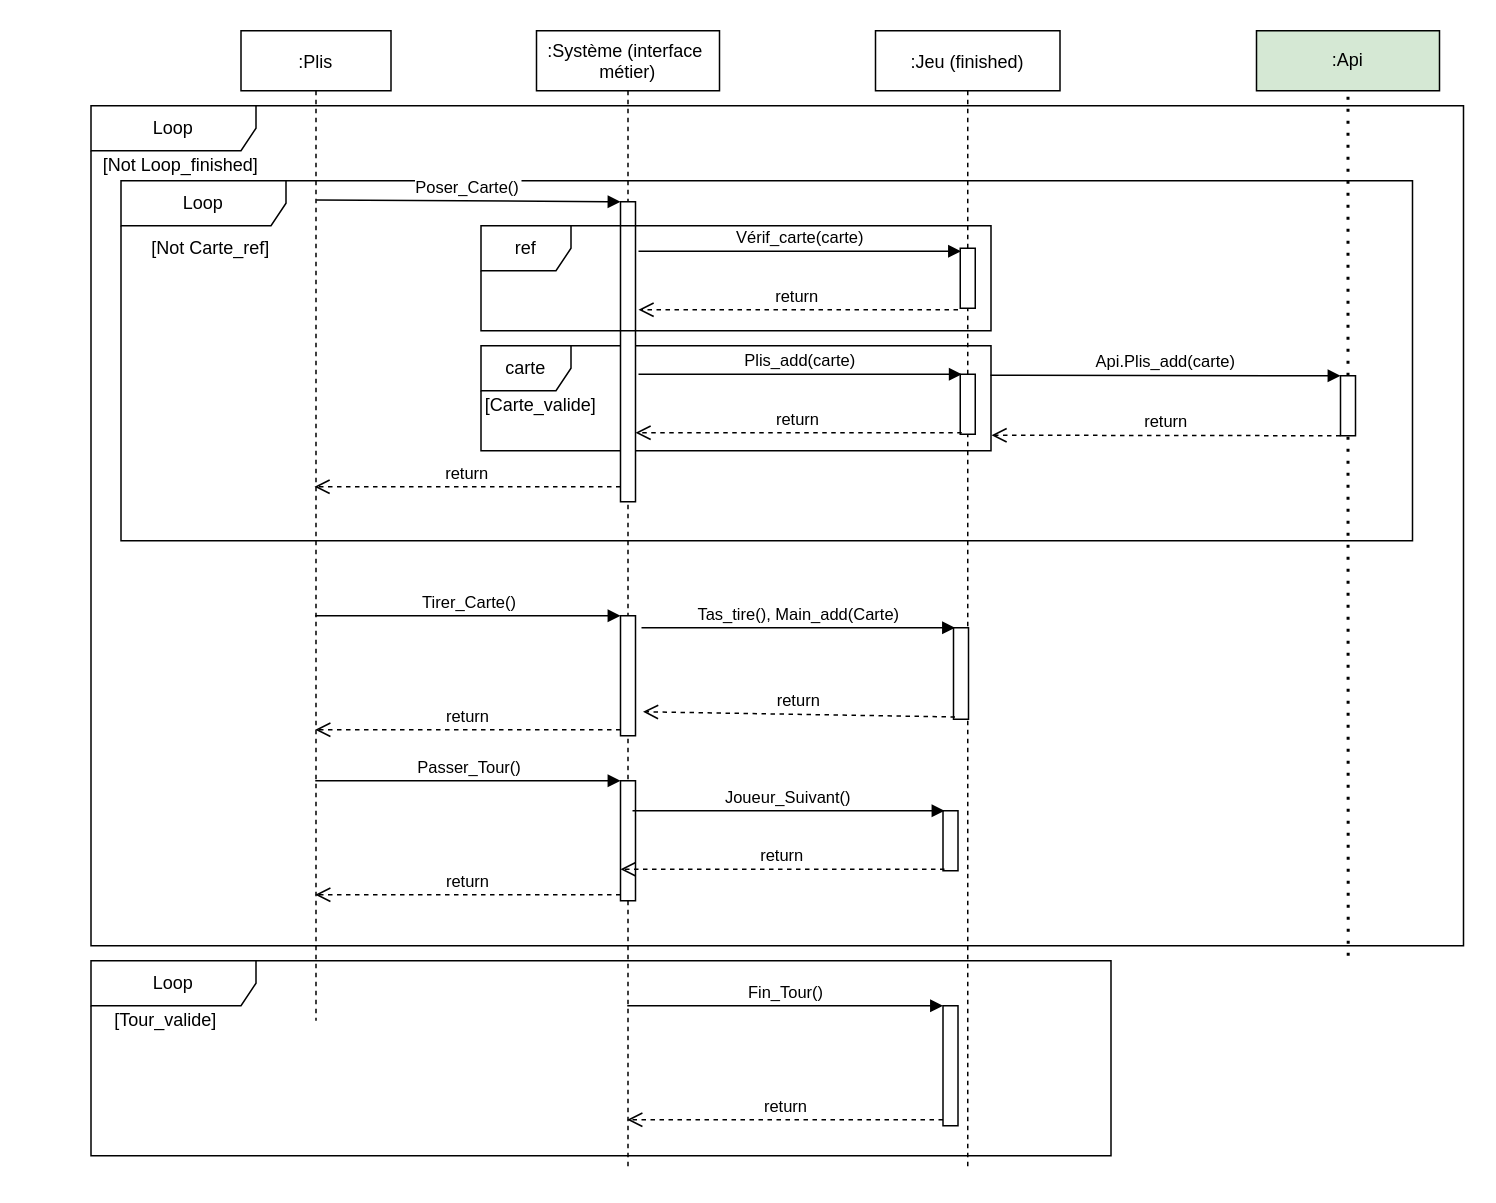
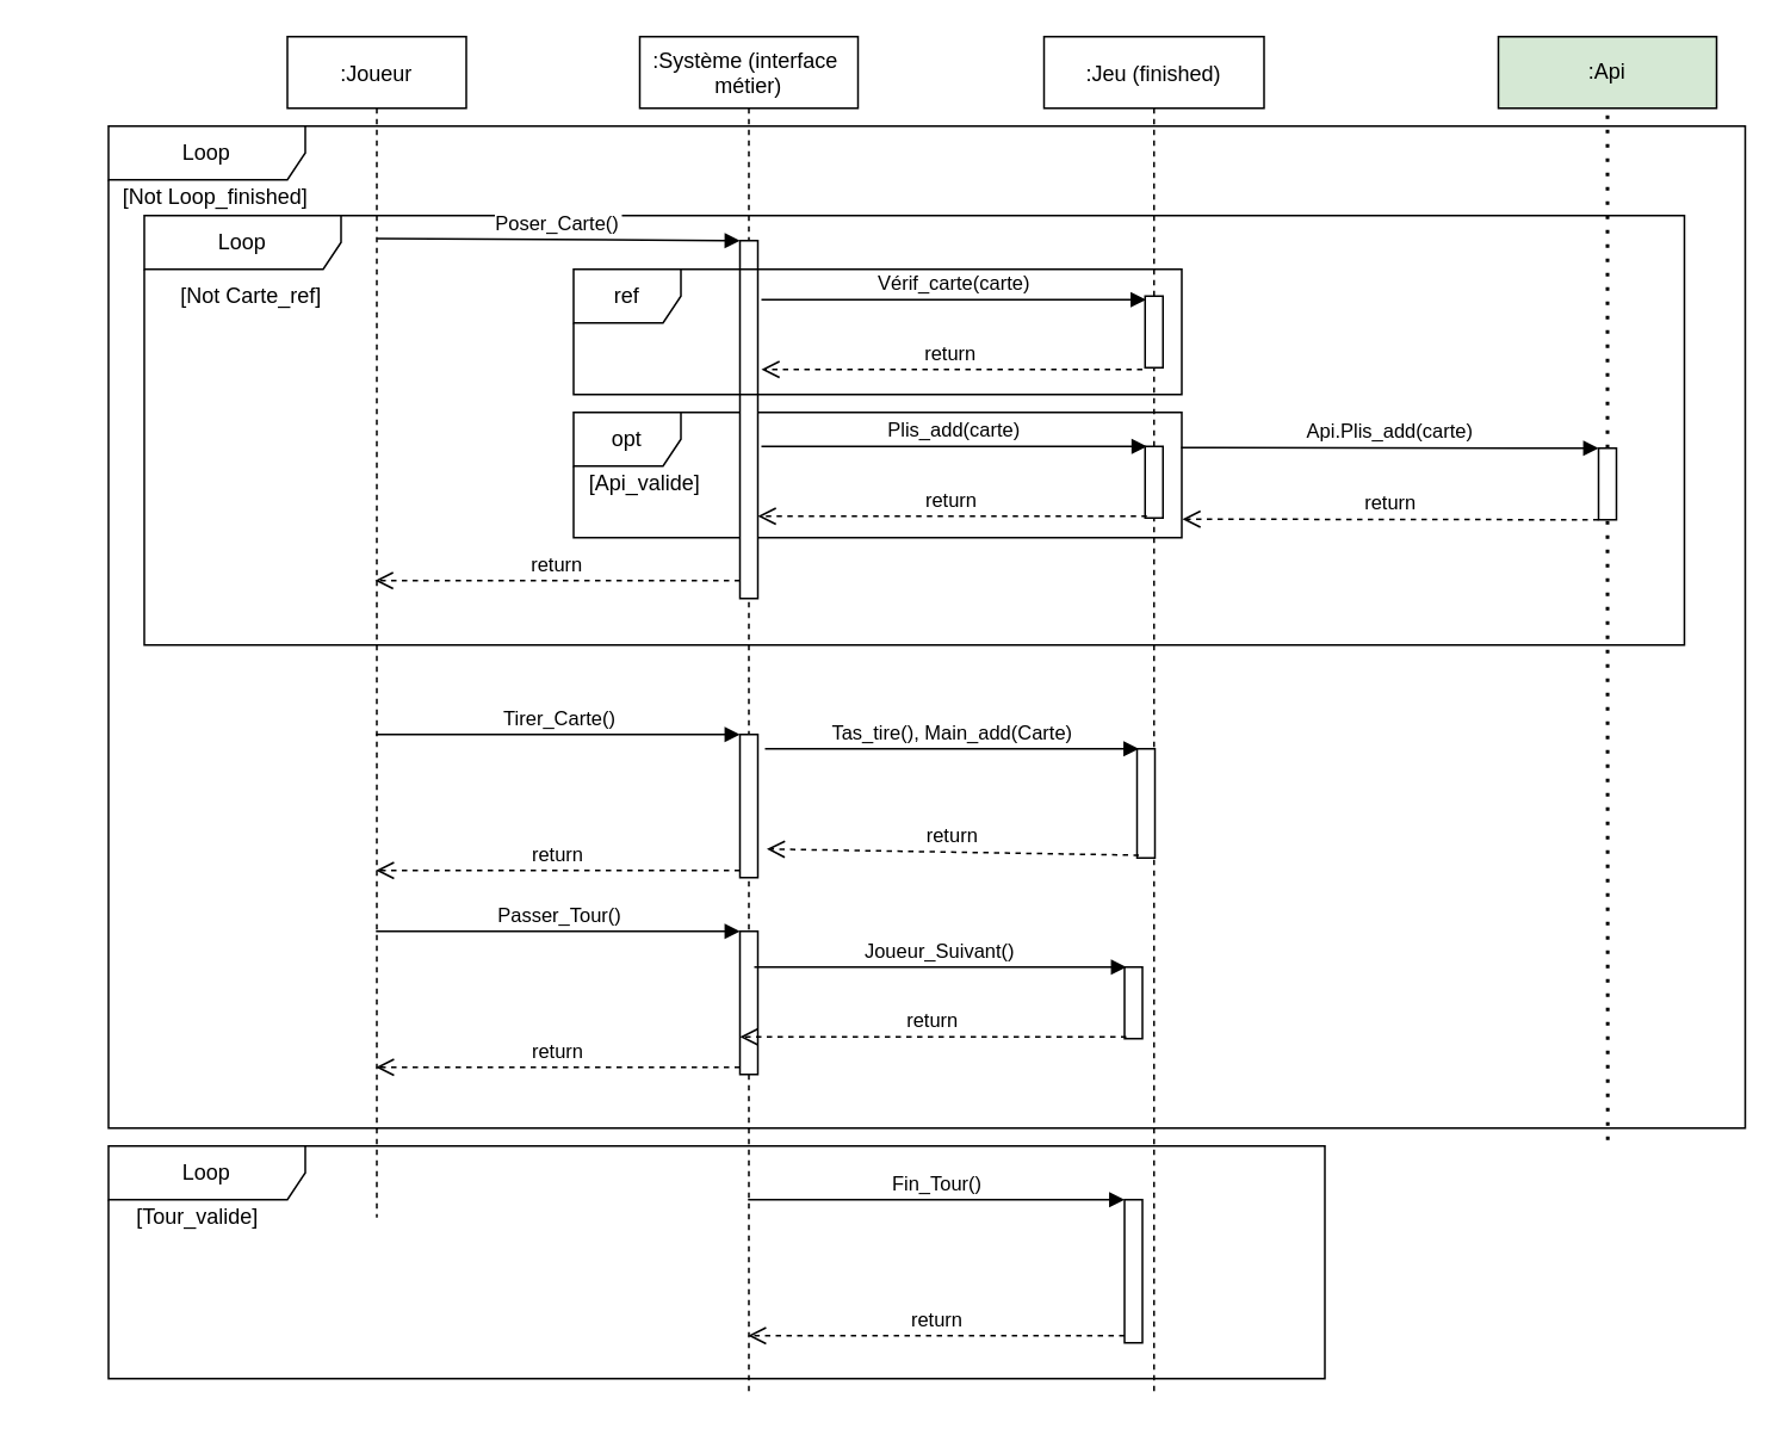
  <mxCell id="0" />
  <mxCell id="1" parent="0" />
  <mxCell id="2" value="Loop" style="shape=umlFrame;whiteSpace=wrap;html=1;width=110;height=30;" parent="1" vertex="1"><mxGeometry x="60" y="70" width="915" height="560" as="geometry" /></mxCell>
  <mxCell id="3" value="Loop" style="shape=umlFrame;whiteSpace=wrap;html=1;width=110;height=30;" parent="1" vertex="1"><mxGeometry x="80" y="120" width="861" height="240" as="geometry" /></mxCell>
- <mxCell id="4" value="carte" style="shape=umlFrame;whiteSpace=wrap;html=1;" parent="1" vertex="1"><mxGeometry x="320" y="230" width="340" height="70" as="geometry" /></mxCell>
- <mxCell id="5" value=":Plis" style="shape=umlLifeline;perimeter=lifelinePerimeter;container=1;collapsible=0;recursiveResize=0;rounded=0;shadow=0;strokeWidth=1;" parent="1" vertex="1"><mxGeometry x="160" y="20" width="100" height="660" as="geometry" /></mxCell>
+ <mxCell id="4" value="opt" style="shape=umlFrame;whiteSpace=wrap;html=1;" parent="1" vertex="1"><mxGeometry x="320" y="230" width="340" height="70" as="geometry" /></mxCell>
+ <mxCell id="5" value=":Joueur" style="shape=umlLifeline;perimeter=lifelinePerimeter;container=1;collapsible=0;recursiveResize=0;rounded=0;shadow=0;strokeWidth=1;" parent="1" vertex="1"><mxGeometry x="160" y="20" width="100" height="660" as="geometry" /></mxCell>
  <mxCell id="6" value=":Système (interface &#10;métier)" style="shape=umlLifeline;perimeter=lifelinePerimeter;container=1;collapsible=0;recursiveResize=0;rounded=0;shadow=0;strokeWidth=1;" parent="1" vertex="1"><mxGeometry x="357" y="20" width="122" height="760" as="geometry" /></mxCell>
  <mxCell id="7" value="" style="points=[];perimeter=orthogonalPerimeter;rounded=0;shadow=0;strokeWidth=1;" parent="6" vertex="1"><mxGeometry x="56" y="114" width="10" height="200" as="geometry" /></mxCell>
  <mxCell id="8" value="" style="html=1;points=[];perimeter=orthogonalPerimeter;" parent="6" vertex="1"><mxGeometry x="56" y="390" width="10" height="80" as="geometry" /></mxCell>
  <mxCell id="9" value="" style="html=1;points=[];perimeter=orthogonalPerimeter;" parent="6" vertex="1"><mxGeometry x="56" y="500" width="10" height="80" as="geometry" /></mxCell>
  <mxCell id="10" value="return" style="verticalAlign=bottom;endArrow=open;dashed=1;endSize=8;exitX=0;exitY=0.95;shadow=0;strokeWidth=1;" parent="1" source="7" edge="1"><mxGeometry relative="1" as="geometry"><mxPoint x="209" y="324" as="targetPoint" /></mxGeometry></mxCell>
  <mxCell id="11" value="Poser_Carte()" style="verticalAlign=bottom;endArrow=block;entryX=0;entryY=0;shadow=0;strokeWidth=1;exitX=0.502;exitY=0.171;exitDx=0;exitDy=0;exitPerimeter=0;" parent="1" target="7" edge="1" source="5"><mxGeometry relative="1" as="geometry"><mxPoint x="215" y="140" as="sourcePoint" /></mxGeometry></mxCell>
  <mxCell id="12" value=":Jeu (finished)" style="shape=umlLifeline;perimeter=lifelinePerimeter;container=1;collapsible=0;recursiveResize=0;rounded=0;shadow=0;strokeWidth=1;" parent="1" vertex="1"><mxGeometry x="583" y="20" width="123" height="760" as="geometry" /></mxCell>
  <mxCell id="13" value="" style="points=[];perimeter=orthogonalPerimeter;rounded=0;shadow=0;strokeWidth=1;" parent="12" vertex="1"><mxGeometry x="56.5" y="229" width="10" height="40" as="geometry" /></mxCell>
  <mxCell id="14" value="" style="points=[];perimeter=orthogonalPerimeter;rounded=0;shadow=0;strokeWidth=1;" parent="12" vertex="1"><mxGeometry x="45" y="520" width="10" height="40" as="geometry" /></mxCell>
  <mxCell id="15" value="Joueur_Suivant()" style="verticalAlign=bottom;endArrow=block;shadow=0;strokeWidth=1;entryX=0.1;entryY=0;entryDx=0;entryDy=0;entryPerimeter=0;" parent="12" target="14" edge="1"><mxGeometry relative="1" as="geometry"><mxPoint x="-162" y="520" as="sourcePoint" /><mxPoint x="40" y="520" as="targetPoint" /></mxGeometry></mxCell>
  <mxCell id="16" value="return" style="verticalAlign=bottom;endArrow=open;dashed=1;endSize=8;exitX=0.1;exitY=0.975;shadow=0;strokeWidth=1;exitDx=0;exitDy=0;exitPerimeter=0;" parent="12" source="14" edge="1"><mxGeometry relative="1" as="geometry"><mxPoint x="-170" y="559" as="targetPoint" /><mxPoint y="550" as="sourcePoint" /></mxGeometry></mxCell>
  <mxCell id="17" value="" style="html=1;points=[];perimeter=orthogonalPerimeter;" parent="12" vertex="1"><mxGeometry x="45" y="650" width="10" height="80" as="geometry" /></mxCell>
  <mxCell id="18" value="Plis_add(carte)" style="verticalAlign=bottom;endArrow=block;shadow=0;strokeWidth=1;entryX=0.1;entryY=0;entryDx=0;entryDy=0;entryPerimeter=0;" parent="1" target="13" edge="1"><mxGeometry relative="1" as="geometry"><mxPoint x="425" y="249" as="sourcePoint" /><mxPoint x="630" y="250" as="targetPoint" /></mxGeometry></mxCell>
  <mxCell id="19" value="return" style="verticalAlign=bottom;endArrow=open;dashed=1;endSize=8;exitX=0.1;exitY=0.975;shadow=0;strokeWidth=1;exitDx=0;exitDy=0;exitPerimeter=0;" parent="1" source="13" edge="1"><mxGeometry relative="1" as="geometry"><mxPoint x="423" y="288" as="targetPoint" /><mxPoint x="590" y="280" as="sourcePoint" /></mxGeometry></mxCell>
  <mxCell id="20" value="ref" style="shape=umlFrame;whiteSpace=wrap;html=1;" parent="1" vertex="1"><mxGeometry x="320" y="150" width="340" height="70" as="geometry" /></mxCell>
- <mxCell id="21" value="[Carte_valide]" style="text;html=1;strokeColor=none;fillColor=none;align=center;verticalAlign=middle;whiteSpace=wrap;rounded=0;" parent="1" vertex="1"><mxGeometry x="270" y="260" width="180" height="20" as="geometry" /></mxCell>
+ <mxCell id="21" value="[Api_valide]" style="text;html=1;strokeColor=none;fillColor=none;align=center;verticalAlign=middle;whiteSpace=wrap;rounded=0;" parent="1" vertex="1"><mxGeometry x="270" y="260" width="180" height="20" as="geometry" /></mxCell>
  <mxCell id="22" value="[Not Carte_ref]" style="text;html=1;strokeColor=none;fillColor=none;align=center;verticalAlign=middle;whiteSpace=wrap;rounded=0;" parent="1" vertex="1"><mxGeometry x="50" y="155" width="180" height="20" as="geometry" /></mxCell>
  <mxCell id="23" value="Tirer_Carte()" style="html=1;verticalAlign=bottom;endArrow=block;entryX=0;entryY=0;" parent="1" source="5" target="8" edge="1"><mxGeometry relative="1" as="geometry"><mxPoint x="335" y="410" as="sourcePoint" /></mxGeometry></mxCell>
  <mxCell id="24" value="return" style="html=1;verticalAlign=bottom;endArrow=open;dashed=1;endSize=8;exitX=0;exitY=0.95;" parent="1" source="8" target="5" edge="1"><mxGeometry relative="1" as="geometry"><mxPoint x="335" y="486" as="targetPoint" /></mxGeometry></mxCell>
  <mxCell id="25" value="" style="points=[];perimeter=orthogonalPerimeter;rounded=0;shadow=0;strokeWidth=1;" parent="1" vertex="1"><mxGeometry x="635" y="418" width="10" height="61" as="geometry" /></mxCell>
  <mxCell id="26" value="Tas_tire(), Main_add(Carte)" style="verticalAlign=bottom;endArrow=block;shadow=0;strokeWidth=1;entryX=0.1;entryY=0;entryDx=0;entryDy=0;entryPerimeter=0;" parent="1" target="25" edge="1"><mxGeometry relative="1" as="geometry"><mxPoint x="427" y="418" as="sourcePoint" /><mxPoint x="630" y="430" as="targetPoint" /></mxGeometry></mxCell>
  <mxCell id="27" value="return" style="verticalAlign=bottom;endArrow=open;dashed=1;endSize=8;exitX=0.1;exitY=0.975;shadow=0;strokeWidth=1;exitDx=0;exitDy=0;exitPerimeter=0;" parent="1" source="25" edge="1"><mxGeometry relative="1" as="geometry"><mxPoint x="428" y="474" as="targetPoint" /><mxPoint x="590" y="460" as="sourcePoint" /></mxGeometry></mxCell>
  <mxCell id="28" value="Passer_Tour()" style="html=1;verticalAlign=bottom;endArrow=block;entryX=0;entryY=0;" parent="1" source="5" target="9" edge="1"><mxGeometry relative="1" as="geometry"><mxPoint x="335" y="520" as="sourcePoint" /></mxGeometry></mxCell>
  <mxCell id="29" value="return" style="html=1;verticalAlign=bottom;endArrow=open;dashed=1;endSize=8;exitX=0;exitY=0.95;" parent="1" source="9" target="5" edge="1"><mxGeometry relative="1" as="geometry"><mxPoint x="335" y="596" as="targetPoint" /></mxGeometry></mxCell>
  <mxCell id="30" value="[Not Loop_finished]" style="text;html=1;strokeColor=none;fillColor=none;align=center;verticalAlign=middle;whiteSpace=wrap;rounded=0;" parent="1" vertex="1"><mxGeometry x="30" y="100" width="180" height="20" as="geometry" /></mxCell>
  <mxCell id="31" value="Fin_Tour()" style="html=1;verticalAlign=bottom;endArrow=block;entryX=0;entryY=0;" parent="1" source="6" target="17" edge="1"><mxGeometry relative="1" as="geometry"><mxPoint x="565" y="670" as="sourcePoint" /></mxGeometry></mxCell>
  <mxCell id="32" value="return" style="html=1;verticalAlign=bottom;endArrow=open;dashed=1;endSize=8;exitX=0;exitY=0.95;" parent="1" source="17" target="6" edge="1"><mxGeometry relative="1" as="geometry"><mxPoint x="565" y="746" as="targetPoint" /></mxGeometry></mxCell>
  <mxCell id="33" value="Loop" style="shape=umlFrame;whiteSpace=wrap;html=1;width=110;height=30;" parent="1" vertex="1"><mxGeometry x="60" y="640" width="680" height="130" as="geometry" /></mxCell>
  <mxCell id="34" value="[Tour_valide]" style="text;html=1;strokeColor=none;fillColor=none;align=center;verticalAlign=middle;whiteSpace=wrap;rounded=0;" parent="1" vertex="1"><mxGeometry x="20" y="670" width="180" height="20" as="geometry" /></mxCell>
  <mxCell id="35" value="" style="points=[];perimeter=orthogonalPerimeter;rounded=0;shadow=0;strokeWidth=1;" parent="1" vertex="1"><mxGeometry x="639.5" y="165" width="10" height="40" as="geometry" /></mxCell>
  <mxCell id="36" value="Vérif_carte(carte)" style="verticalAlign=bottom;endArrow=block;shadow=0;strokeWidth=1;entryX=0.05;entryY=0.05;entryDx=0;entryDy=0;entryPerimeter=0;" parent="1" edge="1" target="35"><mxGeometry relative="1" as="geometry"><mxPoint x="425" y="167" as="sourcePoint" /><mxPoint x="630" y="167" as="targetPoint" /></mxGeometry></mxCell>
  <mxCell id="37" value="return" style="verticalAlign=bottom;endArrow=open;dashed=1;endSize=8;shadow=0;strokeWidth=1;" parent="1" edge="1"><mxGeometry relative="1" as="geometry"><mxPoint x="425" y="206" as="targetPoint" /><mxPoint x="638" y="206" as="sourcePoint" /></mxGeometry></mxCell>
  <mxCell id="38" value=":Api" style="rounded=0;whiteSpace=wrap;html=1;fillColor=#d5e8d4;" vertex="1" parent="1"><mxGeometry x="837" y="20" width="122" height="40" as="geometry" /></mxCell>
  <mxCell id="39" value="" style="endArrow=none;dashed=1;html=1;dashPattern=1 3;strokeWidth=2;entryX=0.5;entryY=1;entryDx=0;entryDy=0;" edge="1" parent="1" source="40" target="38"><mxGeometry width="50" height="50" relative="1" as="geometry"><mxPoint x="904" y="628" as="sourcePoint" /><mxPoint x="894" y="64" as="targetPoint" /></mxGeometry></mxCell>
  <mxCell id="40" value="" style="points=[];perimeter=orthogonalPerimeter;rounded=0;shadow=0;strokeWidth=1;" vertex="1" parent="1"><mxGeometry x="893" y="250" width="10" height="40" as="geometry" /></mxCell>
  <mxCell id="41" value="" style="endArrow=none;dashed=1;html=1;dashPattern=1 3;strokeWidth=2;entryX=0.5;entryY=1;entryDx=0;entryDy=0;exitX=0.916;exitY=1.012;exitDx=0;exitDy=0;exitPerimeter=0;" edge="1" parent="1" source="2" target="40"><mxGeometry width="50" height="50" relative="1" as="geometry"><mxPoint x="898" y="471" as="sourcePoint" /><mxPoint x="898" y="60" as="targetPoint" /></mxGeometry></mxCell>
  <mxCell id="42" value="Api.Plis_add(carte)" style="verticalAlign=bottom;endArrow=block;shadow=0;strokeWidth=1;entryX=0.1;entryY=0;entryDx=0;entryDy=0;entryPerimeter=0;exitX=0.999;exitY=0.281;exitDx=0;exitDy=0;exitPerimeter=0;" edge="1" parent="1" source="4"><mxGeometry relative="1" as="geometry"><mxPoint x="672.5" y="251" as="sourcePoint" /><mxPoint x="893" y="250" as="targetPoint" /></mxGeometry></mxCell>
  <mxCell id="43" value="return" style="verticalAlign=bottom;endArrow=open;dashed=1;endSize=8;exitX=0.1;exitY=0.975;shadow=0;strokeWidth=1;exitDx=0;exitDy=0;exitPerimeter=0;entryX=1.001;entryY=0.852;entryDx=0;entryDy=0;entryPerimeter=0;" edge="1" parent="1" target="4"><mxGeometry relative="1" as="geometry"><mxPoint x="669.36" y="290.4" as="targetPoint" /><mxPoint x="893" y="290" as="sourcePoint" /></mxGeometry></mxCell>
